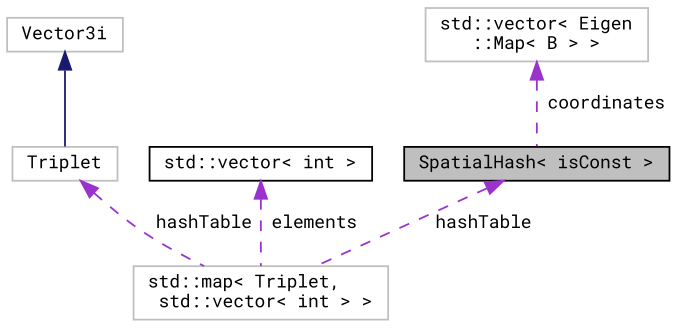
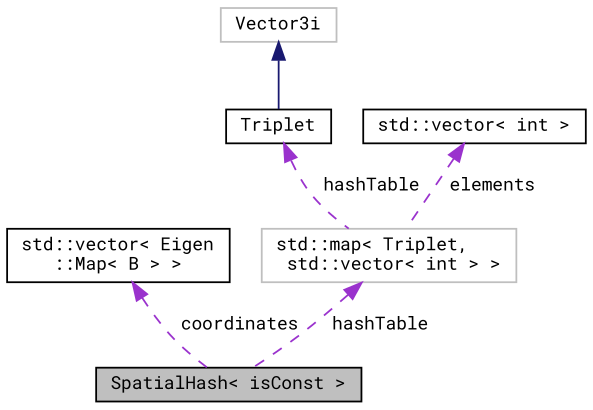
  digraph {
    fontname="Roboto Mono"
    node [color=black fillcolor=white fontname="Roboto Mono" fontsize=10 shape=record style=filled]
    edge [color=darkorchid3 dir=back fontname="Roboto Mono" fontsize=10 labelfontname=Helvetica labelfontsize=10 style=dashed]
    n1 [fillcolor=grey75 fontcolor=black height=0.2 label="SpatialHash\< isConst \>" width=0.4]
-   n2 [color=grey75 height=0.2 label="std::vector\< Eigen\l::Map\< B \> \>" width=0.4]
+   n2 [height=0.2 label="std::vector\< Eigen\l::Map\< B \> \>" width=0.4]
    n3 [color=grey75 height=0.2 label="std::map\< Triplet,\l std::vector\< int \> \>" width=0.4]
-   n4 [color=grey75 height=0.2 label=Triplet width=0.4]
+   n4 [height=0.2 label=Triplet width=0.4]
    n5 [color=grey75 height=0.2 label=Vector3i width=0.4]
    n6 [height=0.2 label="std::vector\< int \>" width=0.4]
    n2 -> n1 [label=" coordinates"]
-   n1 -> n3 [label=" hashTable"]
+   n3 -> n1 [label=" hashTable"]
    n4 -> n3 [label=" hashTable"]
    n5 -> n4 [color=midnightblue style=solid]
    n6 -> n3 [label=" elements"]
  }
